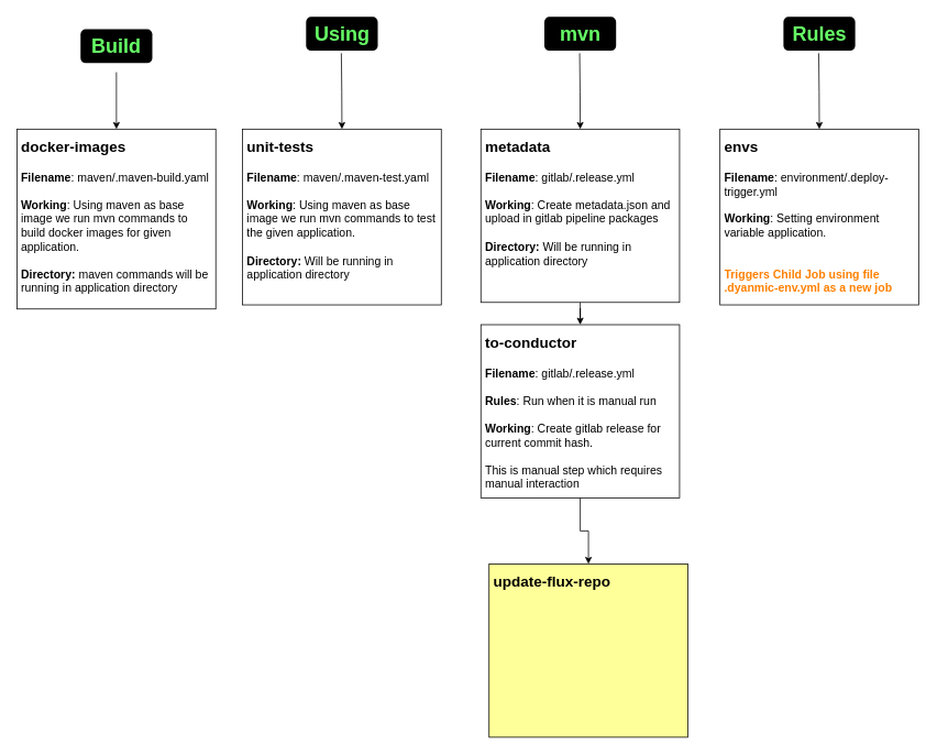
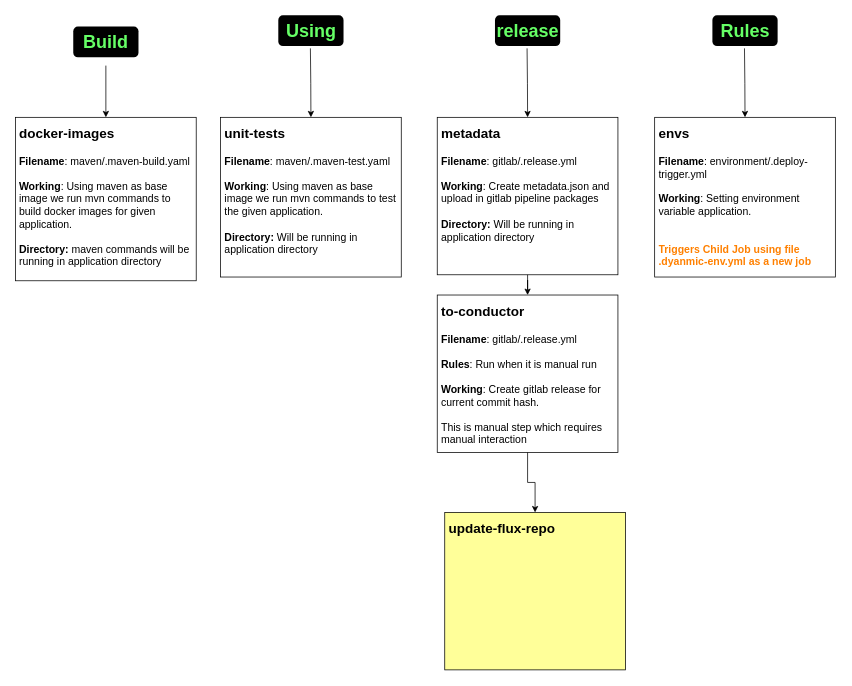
  <mxCell id="0" />
  <mxCell id="1" parent="0" />
  <mxCell id="2" style="edgeStyle=orthogonalEdgeStyle;rounded=0;orthogonalLoop=1;jettySize=auto;html=1;entryX=0.5;entryY=0;entryDx=0;entryDy=0;" parent="1" source="3" target="4" edge="1"><mxGeometry relative="1" as="geometry" /></mxCell>
  <mxCell id="3" value="&lt;font color=&quot;#66ff66&quot; style=&quot;font-size: 24px;&quot;&gt;&lt;b style=&quot;background-color: rgb(0, 0, 0);&quot;&gt;Build&lt;/b&gt;&lt;/font&gt;" style="text;html=1;strokeColor=none;fillColor=#000000;align=center;verticalAlign=middle;whiteSpace=wrap;rounded=1;perimeterSpacing=11;shadow=0;strokeWidth=1;dashed=1;" parent="1" vertex="1"><mxGeometry x="97" y="35" width="87" height="41" as="geometry" /></mxCell>
  <mxCell id="4" value="&lt;h1&gt;&lt;font style=&quot;font-size: 18px;&quot;&gt;docker-images&lt;/font&gt;&lt;/h1&gt;&lt;div&gt;&lt;font style=&quot;font-size: 14px;&quot;&gt;&lt;b&gt;Filename&lt;/b&gt;: maven/.maven-build.yaml&lt;/font&gt;&lt;/div&gt;&lt;div&gt;&lt;font style=&quot;font-size: 14px;&quot;&gt;&lt;br&gt;&lt;/font&gt;&lt;/div&gt;&lt;div&gt;&lt;font style=&quot;font-size: 14px;&quot;&gt;&lt;b&gt;Working&lt;/b&gt;: Using maven as base image we run mvn commands to build docker images for given application.&amp;nbsp;&lt;/font&gt;&lt;/div&gt;&lt;div&gt;&lt;font style=&quot;font-size: 14px;&quot;&gt;&lt;b&gt;&lt;br&gt;&lt;/b&gt;&lt;/font&gt;&lt;/div&gt;&lt;div&gt;&lt;font style=&quot;font-size: 14px;&quot;&gt;&lt;b&gt;Directory: &lt;/b&gt;maven commands will be running in application directory&lt;br&gt;&lt;br&gt;&lt;br&gt;&lt;/font&gt;&lt;/div&gt;" style="text;html=1;strokeColor=default;fillColor=none;spacing=5;spacingTop=-20;whiteSpace=wrap;overflow=hidden;rounded=0;" parent="1" vertex="1"><mxGeometry x="20" y="156" width="241" height="218" as="geometry" /></mxCell>
  <mxCell id="5" style="edgeStyle=orthogonalEdgeStyle;rounded=0;orthogonalLoop=1;jettySize=auto;html=1;entryX=0.5;entryY=0;entryDx=0;entryDy=0;" parent="1" target="6" edge="1"><mxGeometry relative="1" as="geometry"><mxPoint x="413.3" y="64" as="sourcePoint" /></mxGeometry></mxCell>
  <mxCell id="6" value="&lt;h1&gt;&lt;span style=&quot;font-size: 18px;&quot;&gt;unit-tests&lt;/span&gt;&lt;/h1&gt;&lt;div&gt;&lt;font style=&quot;font-size: 14px;&quot;&gt;&lt;b&gt;Filename&lt;/b&gt;: maven/.maven-test.yaml&lt;/font&gt;&lt;/div&gt;&lt;div&gt;&lt;font style=&quot;font-size: 14px;&quot;&gt;&lt;b&gt;&lt;br&gt;&lt;/b&gt;&lt;/font&gt;&lt;/div&gt;&lt;div&gt;&lt;font style=&quot;font-size: 14px;&quot;&gt;&lt;b&gt;Working&lt;/b&gt;: Using maven as base image we run mvn commands to test the given application.&amp;nbsp;&lt;/font&gt;&lt;/div&gt;&lt;div&gt;&lt;font style=&quot;font-size: 14px;&quot;&gt;&lt;br&gt;&lt;/font&gt;&lt;/div&gt;&lt;div&gt;&lt;span style=&quot;font-size: 14px;&quot;&gt;&lt;b&gt;Directory: &lt;/b&gt;Will be running in application directory&lt;/span&gt;&lt;/div&gt;" style="text;html=1;strokeColor=default;fillColor=none;spacing=5;spacingTop=-20;whiteSpace=wrap;overflow=hidden;rounded=0;" parent="1" vertex="1"><mxGeometry x="293.5" y="156" width="241" height="213" as="geometry" /></mxCell>
  <mxCell id="7" value="&lt;font color=&quot;#66ff66&quot; style=&quot;font-size: 24px;&quot;&gt;&lt;b style=&quot;background-color: rgb(0, 0, 0);&quot;&gt;Using&lt;/b&gt;&lt;/font&gt;" style="text;html=1;strokeColor=none;fillColor=#000000;align=center;verticalAlign=middle;whiteSpace=wrap;rounded=1;perimeterSpacing=11;shadow=0;strokeWidth=1;dashed=1;" parent="1" vertex="1"><mxGeometry x="370.5" y="20" width="87" height="41" as="geometry" /></mxCell>
  <mxCell id="8" style="edgeStyle=orthogonalEdgeStyle;rounded=0;orthogonalLoop=1;jettySize=auto;html=1;entryX=0.5;entryY=0;entryDx=0;entryDy=0;" parent="1" target="10" edge="1"><mxGeometry relative="1" as="geometry"><mxPoint x="702.3" y="64" as="sourcePoint" /></mxGeometry></mxCell>
  <mxCell id="9" style="edgeStyle=orthogonalEdgeStyle;rounded=0;orthogonalLoop=1;jettySize=auto;html=1;exitX=0.5;exitY=1;exitDx=0;exitDy=0;" parent="1" source="10" target="13" edge="1"><mxGeometry relative="1" as="geometry" /></mxCell>
  <mxCell id="10" value="&lt;h1&gt;&lt;span style=&quot;font-size: 18px;&quot;&gt;metadata&lt;/span&gt;&lt;/h1&gt;&lt;div&gt;&lt;font style=&quot;font-size: 14px;&quot;&gt;&lt;b&gt;Filename&lt;/b&gt;: gitlab/.release.yml&lt;/font&gt;&lt;/div&gt;&lt;div&gt;&lt;font style=&quot;font-size: 14px;&quot;&gt;&lt;b&gt;&lt;br&gt;&lt;/b&gt;&lt;/font&gt;&lt;/div&gt;&lt;div&gt;&lt;font style=&quot;font-size: 14px;&quot;&gt;&lt;b&gt;Working&lt;/b&gt;: Create metadata.json and upload in gitlab pipeline packages&lt;/font&gt;&lt;/div&gt;&lt;div&gt;&lt;font style=&quot;font-size: 14px;&quot;&gt;&lt;br&gt;&lt;/font&gt;&lt;/div&gt;&lt;div&gt;&lt;span style=&quot;font-size: 14px;&quot;&gt;&lt;b&gt;Directory: &lt;/b&gt;Will be running in application directory&lt;/span&gt;&lt;/div&gt;" style="text;html=1;strokeColor=default;fillColor=none;spacing=5;spacingTop=-20;whiteSpace=wrap;overflow=hidden;rounded=0;" parent="1" vertex="1"><mxGeometry x="582.5" y="156" width="241" height="210" as="geometry" /></mxCell>
- <mxCell id="11" value="&lt;font color=&quot;#66ff66&quot; style=&quot;font-size: 24px;&quot;&gt;&lt;b style=&quot;background-color: rgb(0, 0, 0);&quot;&gt;mvn&lt;/b&gt;&lt;/font&gt;" style="text;html=1;strokeColor=none;fillColor=#000000;align=center;verticalAlign=middle;whiteSpace=wrap;rounded=1;perimeterSpacing=11;shadow=0;strokeWidth=1;dashed=1;" parent="1" vertex="1"><mxGeometry x="659.5" y="20" width="87" height="41" as="geometry" /></mxCell>
+ <mxCell id="11" value="&lt;font color=&quot;#66ff66&quot; style=&quot;font-size: 24px;&quot;&gt;&lt;b style=&quot;background-color: rgb(0, 0, 0);&quot;&gt;release&lt;/b&gt;&lt;/font&gt;" style="text;html=1;strokeColor=none;fillColor=#000000;align=center;verticalAlign=middle;whiteSpace=wrap;rounded=1;perimeterSpacing=11;shadow=0;strokeWidth=1;dashed=1;" parent="1" vertex="1"><mxGeometry x="659.5" y="20" width="87" height="41" as="geometry" /></mxCell>
  <mxCell id="12" value="" style="edgeStyle=orthogonalEdgeStyle;rounded=0;orthogonalLoop=1;jettySize=auto;html=1;" edge="1" parent="1" source="13" target="17"><mxGeometry relative="1" as="geometry" /></mxCell>
  <mxCell id="13" value="&lt;h1&gt;&lt;span style=&quot;font-size: 18px;&quot;&gt;to-conductor&lt;/span&gt;&lt;/h1&gt;&lt;div&gt;&lt;font style=&quot;font-size: 14px;&quot;&gt;&lt;b&gt;Filename&lt;/b&gt;: gitlab/.release.yml&lt;/font&gt;&lt;/div&gt;&lt;div&gt;&lt;font style=&quot;font-size: 14px;&quot;&gt;&lt;br&gt;&lt;/font&gt;&lt;/div&gt;&lt;div&gt;&lt;font style=&quot;font-size: 14px;&quot;&gt;&lt;b&gt;Rules&lt;/b&gt;: Run when it is manual run&lt;/font&gt;&lt;/div&gt;&lt;div&gt;&lt;font style=&quot;font-size: 14px;&quot;&gt;&lt;b&gt;&lt;br&gt;&lt;/b&gt;&lt;/font&gt;&lt;/div&gt;&lt;div&gt;&lt;font style=&quot;font-size: 14px;&quot;&gt;&lt;b&gt;Working&lt;/b&gt;: Create gitlab release for current commit hash.&lt;br&gt;&lt;br&gt;This is manual step which requires manual interaction&lt;/font&gt;&lt;/div&gt;&lt;div&gt;&lt;br&gt;&lt;/div&gt;" style="text;html=1;strokeColor=default;fillColor=none;spacing=5;spacingTop=-20;whiteSpace=wrap;overflow=hidden;rounded=0;" parent="1" vertex="1"><mxGeometry x="582.5" y="393" width="241" height="210" as="geometry" /></mxCell>
  <mxCell id="14" style="edgeStyle=orthogonalEdgeStyle;rounded=0;orthogonalLoop=1;jettySize=auto;html=1;entryX=0.5;entryY=0;entryDx=0;entryDy=0;" parent="1" target="15" edge="1"><mxGeometry relative="1" as="geometry"><mxPoint x="992.3" y="64" as="sourcePoint" /></mxGeometry></mxCell>
  <mxCell id="15" value="&lt;h1&gt;&lt;span style=&quot;font-size: 18px;&quot;&gt;envs&lt;/span&gt;&lt;/h1&gt;&lt;div&gt;&lt;font style=&quot;font-size: 14px;&quot;&gt;&lt;b&gt;Filename&lt;/b&gt;: environment/.deploy-trigger.yml&lt;/font&gt;&lt;/div&gt;&lt;div&gt;&lt;font style=&quot;font-size: 14px;&quot;&gt;&lt;b&gt;&lt;br&gt;&lt;/b&gt;&lt;/font&gt;&lt;/div&gt;&lt;div&gt;&lt;font style=&quot;font-size: 14px;&quot;&gt;&lt;b&gt;Working&lt;/b&gt;: Setting environment variable application.&lt;br&gt;&lt;br&gt;&lt;br&gt;&lt;b&gt;&lt;font color=&quot;#ff8000&quot;&gt;Triggers Child Job using file .dyanmic-env.yml as a new job&lt;/font&gt;&lt;/b&gt;&lt;/font&gt;&lt;/div&gt;&lt;div&gt;&lt;br&gt;&lt;/div&gt;" style="text;html=1;strokeColor=default;fillColor=none;spacing=5;spacingTop=-20;whiteSpace=wrap;overflow=hidden;rounded=0;" parent="1" vertex="1"><mxGeometry x="872.5" y="156" width="241" height="213" as="geometry" /></mxCell>
  <mxCell id="16" value="&lt;font color=&quot;#66ff66&quot; style=&quot;font-size: 24px;&quot;&gt;&lt;b style=&quot;background-color: rgb(0, 0, 0);&quot;&gt;Rules&lt;/b&gt;&lt;/font&gt;" style="text;html=1;strokeColor=none;fillColor=#000000;align=center;verticalAlign=middle;whiteSpace=wrap;rounded=1;perimeterSpacing=11;shadow=0;strokeWidth=1;dashed=1;" parent="1" vertex="1"><mxGeometry x="949.5" y="20" width="87" height="41" as="geometry" /></mxCell>
  <mxCell id="17" value="&lt;h1&gt;&lt;span style=&quot;font-size: 18px;&quot;&gt;update-flux-repo&lt;br&gt;&lt;br&gt;&lt;br&gt;&lt;/span&gt;&lt;/h1&gt;" style="text;html=1;strokeColor=default;fillColor=#FFFF99;spacing=5;spacingTop=-20;whiteSpace=wrap;overflow=hidden;rounded=0;" vertex="1" parent="1"><mxGeometry x="592.5" y="683" width="241" height="210" as="geometry" /></mxCell>
